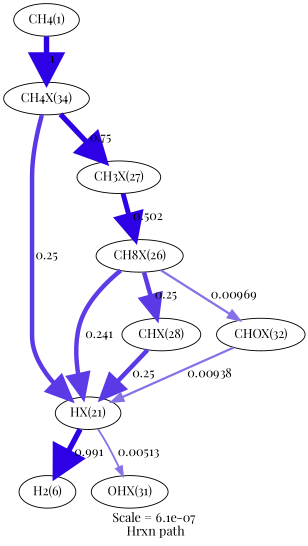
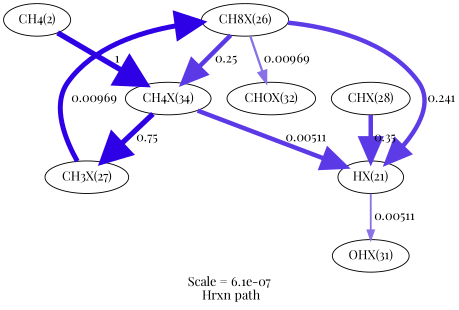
  digraph {
    fontname="Playfair Display"
    label="Scale = 6.1e-07\l Hrxn path"
    node [fontname="Playfair Display"]
    edge [arrowsize=2.48 color="0.7, 0.75, 0.9" fontname="Playfair Display" penwidth=4.95]
    n1 [label="HX(21)"]
-   n2 [label="H2(6)"]
    n3 [label="OHX(31)"]
    n4 [label="CH3X(27)"]
    n5 [label="CH8X(26)"]
    n6 [label="CHX(28)"]
    n7 [label="CHOX(32)"]
    n8 [label="CH4X(34)"]
-   n9 [label="CH4(1)"]
-   n1 -> n2 [arrowsize=3 color="0.7, 1.49, 0.9" label=" 0.991" penwidth=5.99]
-   n1 -> n3 [arrowsize=1.01 color="0.7, 0.505, 0.9" label=" 0.00513" penwidth=2.02]
-   n4 -> n5 [arrowsize=2.74 color="0.7, 1, 0.9" label=" 0.502" penwidth=5.48]
+   n9 [label="CH4(2)"]
+   n1 -> n3 [arrowsize=1.01 color="0.7, 0.505, 0.9" label=" 0.00511" penwidth=2.02]
+   n4 -> n5 [arrowsize=2.74 color="0.7, 1, 0.9" label=" 0.00969" penwidth=5.48]
    n5 -> n1 [arrowsize=2.46 color="0.7, 0.741, 0.9" label=" 0.241" penwidth=4.92]
-   n5 -> n6 [label=" 0.25"]
+   n5 -> n8 [label=" 0.25"]
    n5 -> n7 [arrowsize=1.25 color="0.7, 0.51, 0.9" label=" 0.00969" penwidth=2.5]
-   n6 -> n1 [label=" 0.25"]
-   n7 -> n1 [arrowsize=1.24 color="0.7, 0.509, 0.9" label=" 0.00938" penwidth=2.47]
-   n8 -> n1 [label=" 0.25"]
+   n6 -> n1 [label=" 0.35"]
+   n8 -> n1 [label=" 0.00511"]
    n8 -> n4 [arrowsize=2.89 color="0.7, 1.25, 0.9" label=" 0.75" penwidth=5.78]
    n9 -> n8 [arrowsize=3 color="0.7, 1.5, 0.9" label=" 1" penwidth=6]
  }
